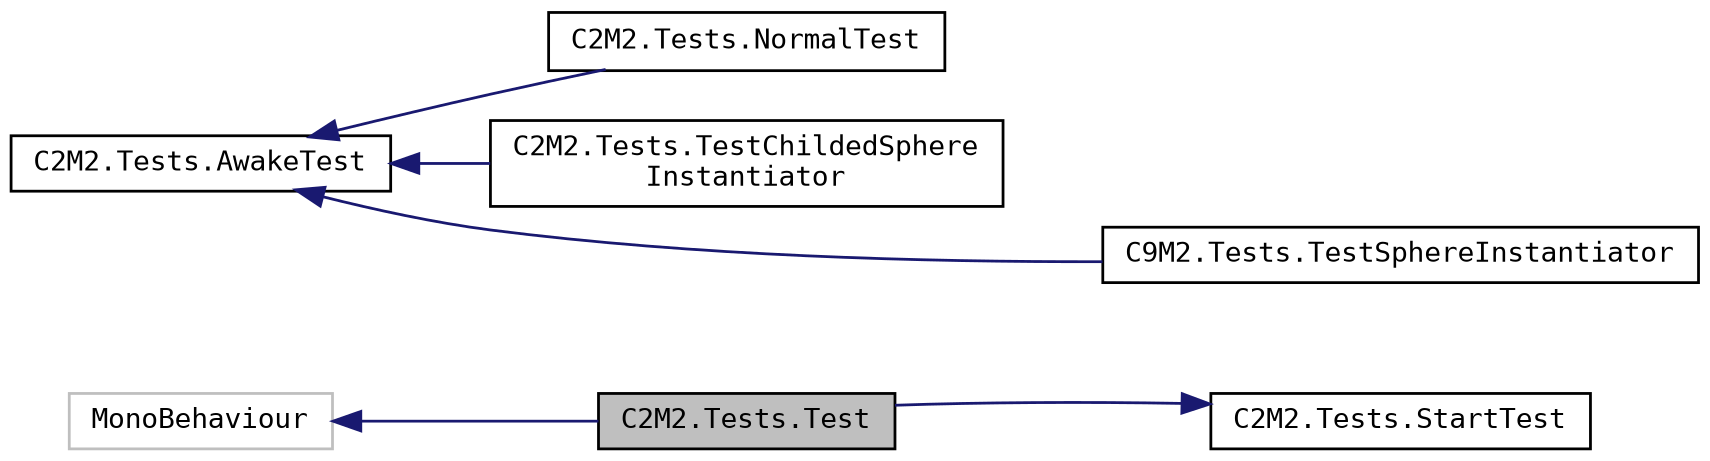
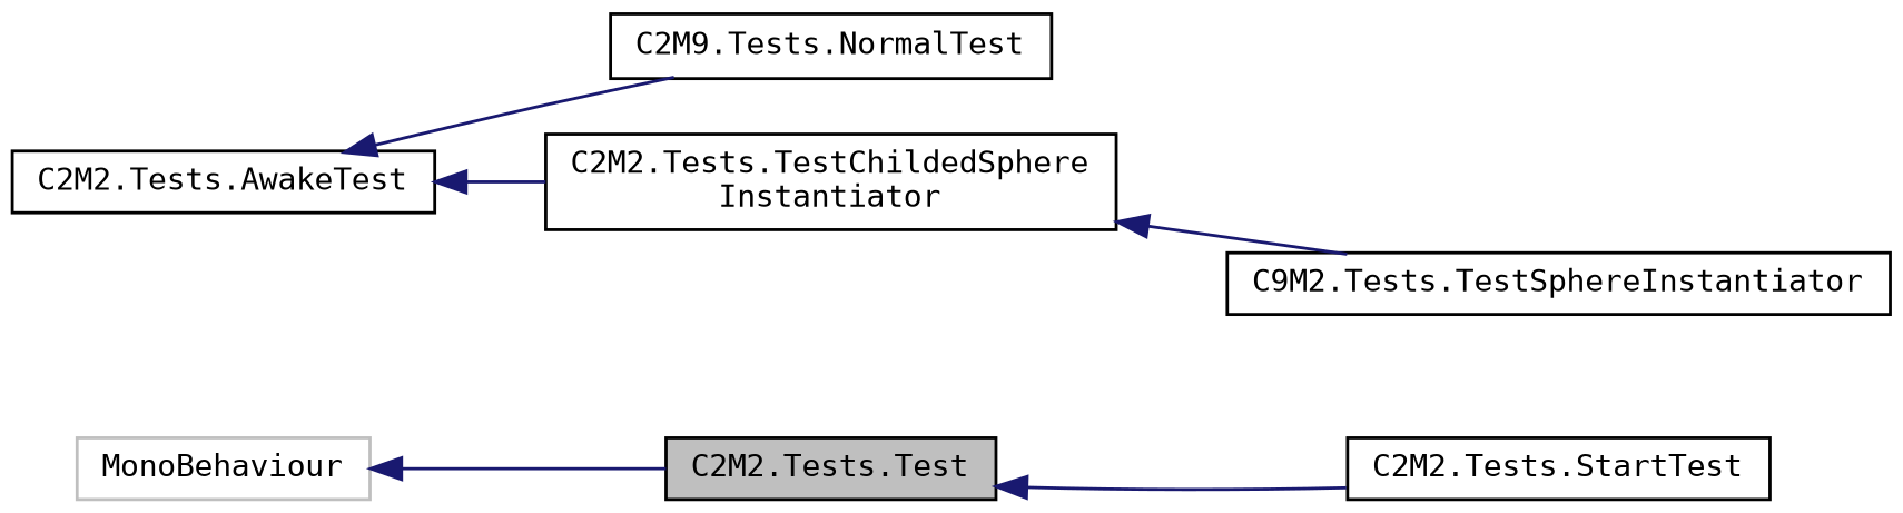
  digraph {
    fontname="DejaVu Sans Mono"
    rankdir=LR
    node [color=black fillcolor=white fontname="DejaVu Sans Mono" fontsize=10 shape=record style=filled]
    edge [color=midnightblue dir=back fontname="DejaVu Sans Mono" fontsize=10 labelfontname=Helvetica labelfontsize=10 style=solid]
    n1 [fillcolor=grey75 fontcolor=black height=0.2 label="C2M2.Tests.Test" width=0.4]
    n2 [height=0.2 label="C2M2.Tests.StartTest" width=0.4]
    n3 [height=0.2 label="C2M2.Tests.AwakeTest" width=0.4]
-   n4 [height=0.2 label="C2M2.Tests.NormalTest" width=0.4]
+   n4 [height=0.2 label="C2M9.Tests.NormalTest" width=0.4]
    n5 [height=0.2 label="C2M2.Tests.TestChildedSphere\lInstantiator" width=0.4]
    n6 [height=0.2 label="C9M2.Tests.TestSphereInstantiator" width=0.4]
    n7 [color=grey75 height=0.2 label=MonoBehaviour width=0.4]
-   n2 -> n1
+   n1 -> n2
    n3 -> n4
    n3 -> n5
-   n3 -> n6
+   n5 -> n6
    n7 -> n1
  }
